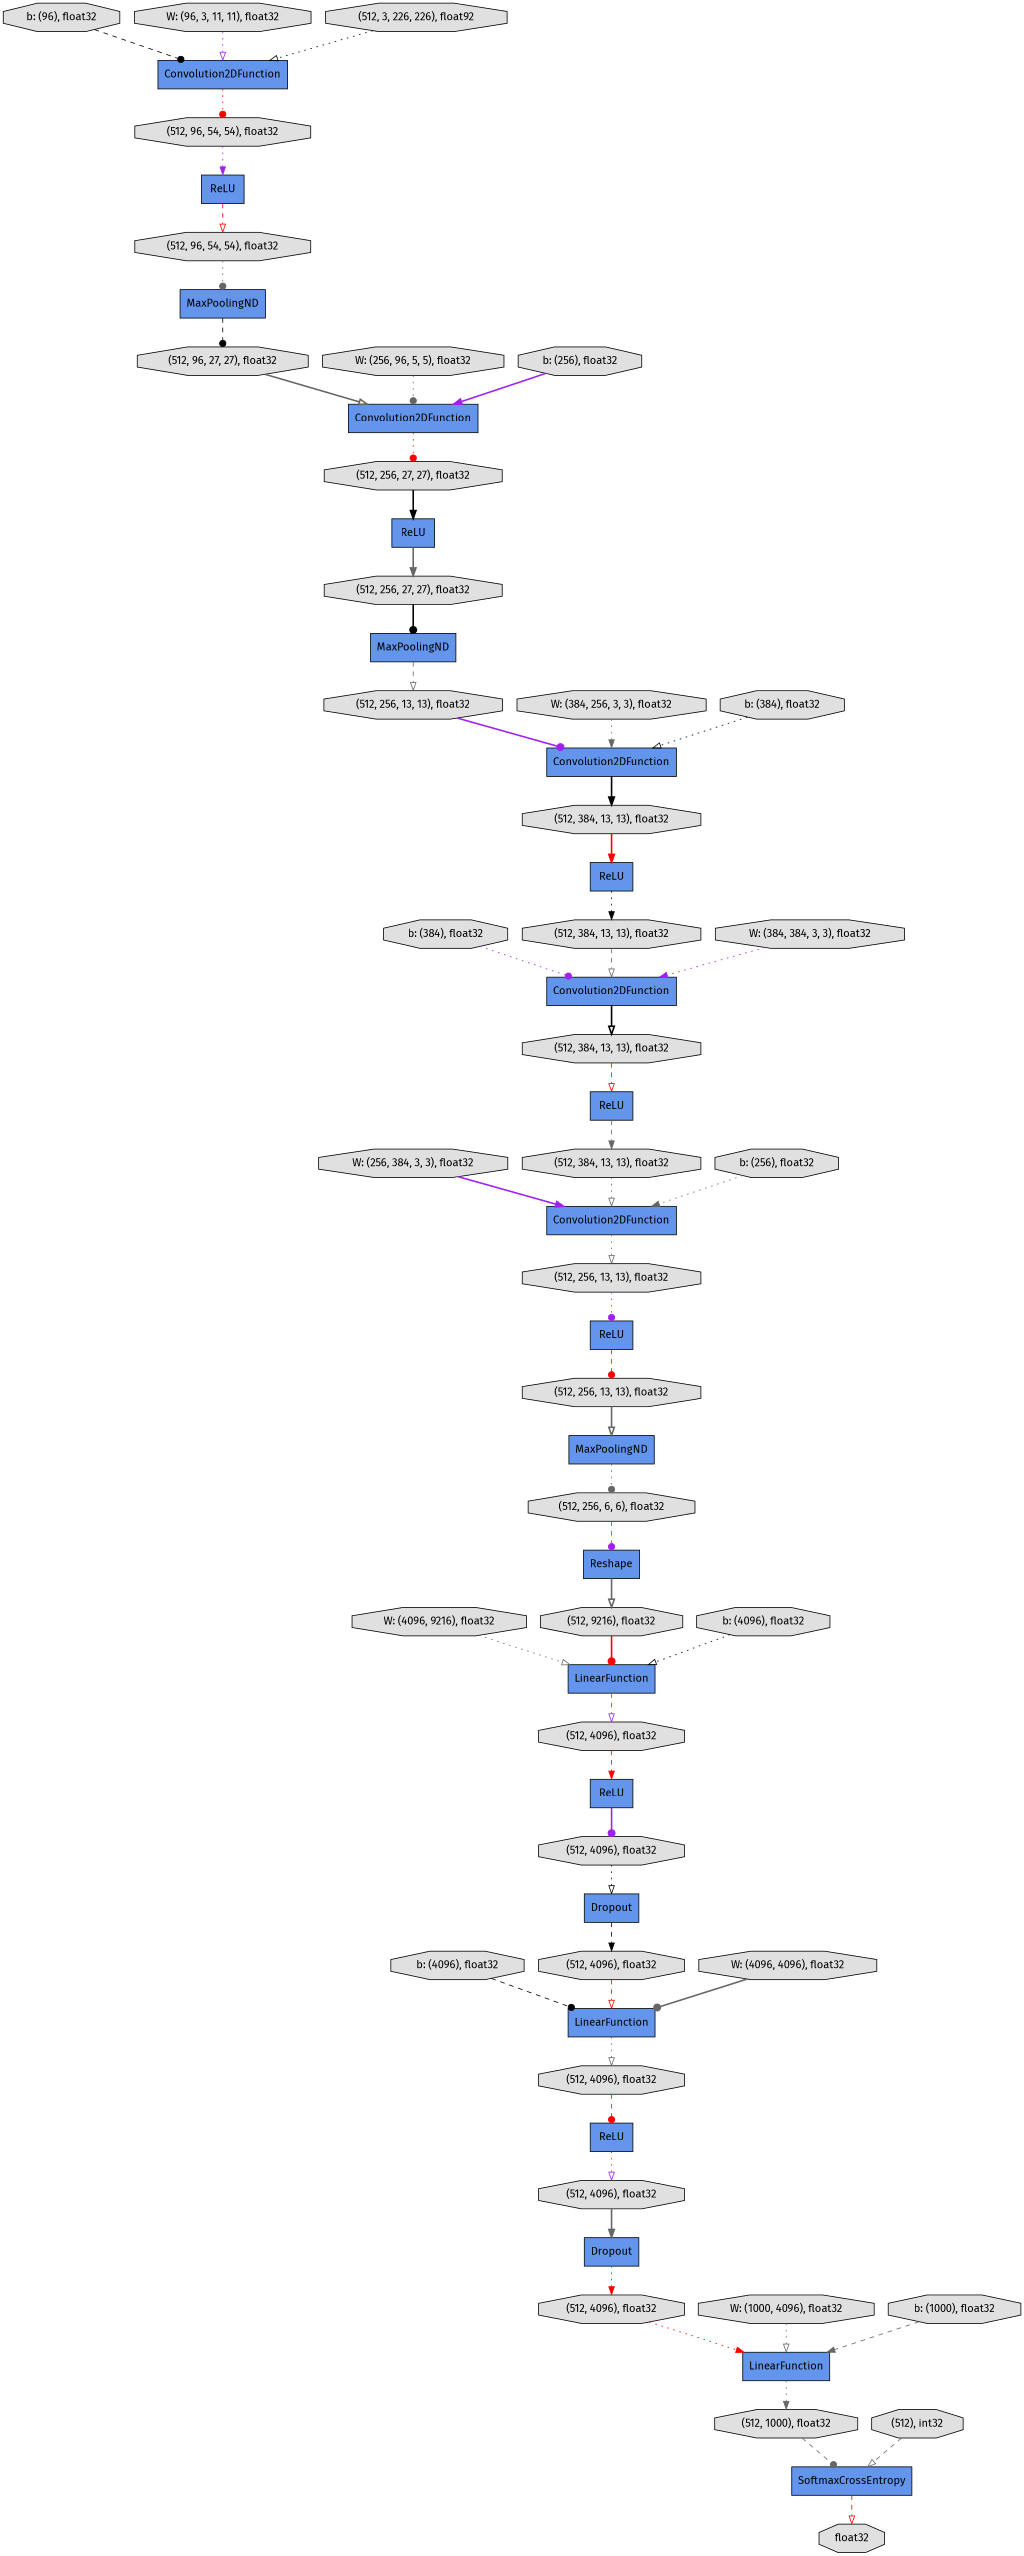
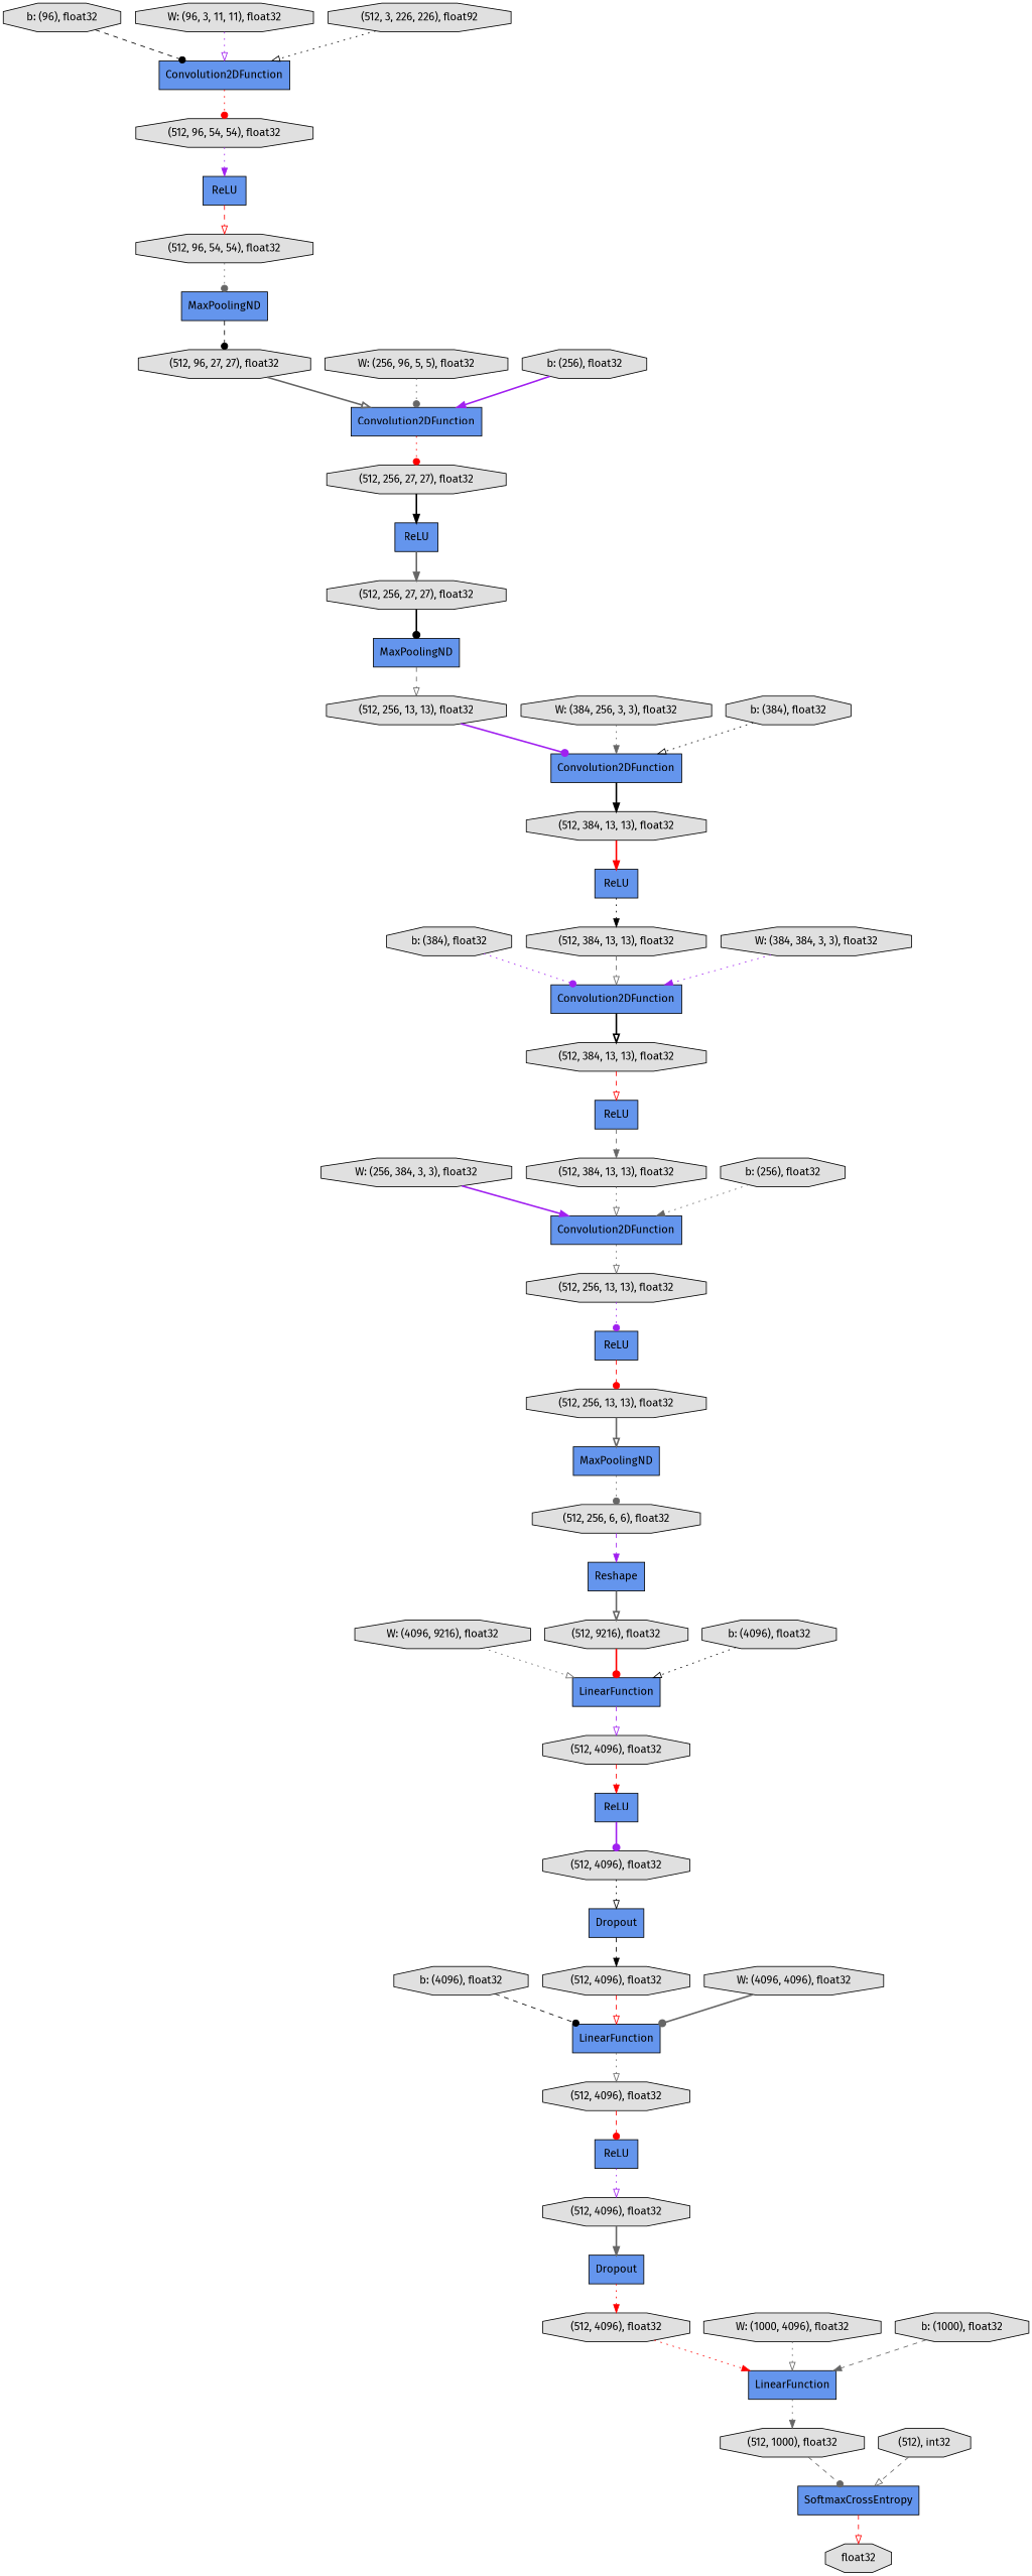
  digraph {
    fontname="Fira Sans"
    rankdir=TB
    node [fillcolor="#E0E0E0" fontname="Fira Sans" shape=octagon style=filled]
    edge [arrowhead=onormal color=gray40 fontname="Fira Sans" style=dotted]
    n1 [label="b: (4096), float32"]
    n2 [fillcolor="#6495ED" label=LinearFunction shape=record]
    n3 [label="(512, 4096), float32"]
    n4 [label="b: (384), float32"]
    n5 [fillcolor="#6495ED" label=Convolution2DFunction shape=record]
    n6 [label="(512, 384, 13, 13), float32"]
    n7 [label="b: (96), float32"]
    n8 [fillcolor="#6495ED" label=Convolution2DFunction shape=record]
    n9 [label="(512, 96, 54, 54), float32"]
    n10 [label="(512, 384, 13, 13), float32"]
    n11 [fillcolor="#6495ED" label=ReLU shape=record]
    n12 [label="(512, 96, 54, 54), float32"]
    n13 [fillcolor="#6495ED" label=MaxPoolingND shape=record]
    n14 [fillcolor="#6495ED" label=Dropout shape=record]
    n15 [label="(512, 4096), float32"]
    n16 [fillcolor="#6495ED" label=LinearFunction shape=record]
    n17 [fillcolor="#6495ED" label=MaxPoolingND shape=record]
    n18 [label="(512, 256, 13, 13), float32"]
    n19 [fillcolor="#6495ED" label=Convolution2DFunction shape=record]
    n20 [label="(512, 1000), float32"]
    n21 [fillcolor="#6495ED" label=SoftmaxCrossEntropy shape=record]
    n22 [label="(512, 256, 27, 27), float32"]
    n23 [label="W: (96, 3, 11, 11), float32"]
    n24 [fillcolor="#6495ED" label=ReLU shape=record]
    n25 [label="(512, 4096), float32"]
    n26 [label="W: (1000, 4096), float32"]
    n27 [label="W: (256, 384, 3, 3), float32"]
    n28 [fillcolor="#6495ED" label=Convolution2DFunction shape=record]
    n29 [label="(512, 256, 13, 13), float32"]
    n30 [label="(512, 96, 27, 27), float32"]
    n31 [fillcolor="#6495ED" label=Convolution2DFunction shape=record]
    n32 [label="(512, 256, 27, 27), float32"]
    n33 [fillcolor="#6495ED" label=ReLU shape=record]
    n34 [label="(512, 4096), float32"]
    n35 [fillcolor="#6495ED" label=Dropout shape=record]
    n36 [fillcolor="#6495ED" label=ReLU shape=record]
    n37 [label="(512, 256, 13, 13), float32"]
    n38 [fillcolor="#6495ED" label=ReLU shape=record]
    n39 [label="(512, 384, 13, 13), float32"]
    n40 [fillcolor="#6495ED" label=LinearFunction shape=record]
    n41 [label="(512, 4096), float32"]
    n42 [label="(512, 384, 13, 13), float32"]
    n43 [fillcolor="#6495ED" label=ReLU shape=record]
    n44 [label="W: (256, 96, 5, 5), float32"]
    n45 [label=float32]
    n46 [fillcolor="#6495ED" label=ReLU shape=record]
    n47 [label="b: (256), float32"]
    n48 [label="b: (1000), float32"]
    n49 [label="b: (256), float32"]
    n50 [label="(512, 4096), float32"]
    n51 [label="W: (4096, 9216), float32"]
    n52 [fillcolor="#6495ED" label=Reshape shape=record]
    n53 [label="(512, 9216), float32"]
    n54 [label="W: (384, 256, 3, 3), float32"]
    n55 [label="(512, 3, 226, 226), float92"]
    n56 [label="(512), int32"]
    n57 [label="b: (4096), float32"]
    n58 [label="b: (384), float32"]
    n59 [fillcolor="#6495ED" label=MaxPoolingND shape=record]
    n60 [label="(512, 256, 6, 6), float32"]
    n61 [label="W: (4096, 4096), float32"]
    n62 [label="W: (384, 384, 3, 3), float32"]
    n1 -> n2 [arrowhead=dot color=black style=dashed]
    n2 -> n3
    n3 -> n24 [arrowhead=dot color=red style=dashed]
    n4 -> n5 [arrowhead=dot color=purple]
    n5 -> n6 [color=black style=bold]
    n6 -> n38 [color=red style=dashed]
    n7 -> n8 [arrowhead=dot color=black style=dashed]
    n8 -> n9 [arrowhead=dot color=red]
    n9 -> n11 [arrowhead=normal color=purple]
    n10 -> n5 [style=dashed]
    n11 -> n12 [color=red style=dashed]
    n12 -> n13 [arrowhead=dot]
    n13 -> n30 [arrowhead=dot color=black style=dashed]
    n14 -> n15 [arrowhead=normal color=red]
    n15 -> n16 [arrowhead=normal color=red]
    n16 -> n20 [arrowhead=normal]
    n17 -> n18 [style=dashed]
    n18 -> n19 [arrowhead=dot color=purple style=bold]
    n19 -> n42 [arrowhead=normal color=black style=bold]
    n20 -> n21 [arrowhead=dot style=dashed]
    n21 -> n45 [color=red style=dashed]
    n22 -> n17 [arrowhead=dot color=black style=bold]
    n23 -> n8 [color=purple]
    n24 -> n25 [color=purple]
    n25 -> n14 [arrowhead=normal style=bold]
    n26 -> n16
    n27 -> n28 [arrowhead=normal color=purple style=bold]
    n28 -> n29
    n29 -> n36 [arrowhead=dot color=purple]
    n30 -> n31 [style=bold]
    n31 -> n32 [arrowhead=dot color=red]
    n32 -> n46 [arrowhead=normal color=black style=bold]
    n33 -> n34 [arrowhead=dot color=purple style=bold]
    n34 -> n35 [color=black]
    n35 -> n50 [arrowhead=normal color=black style=dashed]
    n36 -> n37 [arrowhead=dot color=red style=dashed]
    n37 -> n59 [style=bold]
    n38 -> n39 [arrowhead=normal style=dashed]
    n39 -> n28
    n40 -> n41 [color=purple style=dashed]
    n41 -> n33 [arrowhead=normal color=red style=dashed]
    n42 -> n43 [arrowhead=normal color=red style=bold]
    n43 -> n10 [arrowhead=normal color=black]
    n44 -> n31 [arrowhead=dot]
    n46 -> n22 [arrowhead=normal style=bold]
    n47 -> n28 [arrowhead=normal]
    n48 -> n16 [arrowhead=normal style=dashed]
    n49 -> n31 [arrowhead=normal color=purple style=bold]
    n50 -> n2 [color=red style=dashed]
    n51 -> n40
    n52 -> n53 [style=bold]
    n53 -> n40 [arrowhead=dot color=red style=bold]
    n54 -> n19 [arrowhead=normal]
    n55 -> n8 [color=black]
    n56 -> n21 [style=dashed]
    n57 -> n40 [color=black]
    n58 -> n19 [color=black]
    n59 -> n60 [arrowhead=dot]
-   n60 -> n52 [arrowhead=dot color=purple style=dashed]
+   n60 -> n52 [arrowhead=normal color=purple style=dashed]
    n61 -> n2 [arrowhead=dot style=bold]
    n62 -> n5 [arrowhead=normal color=purple]
  }
